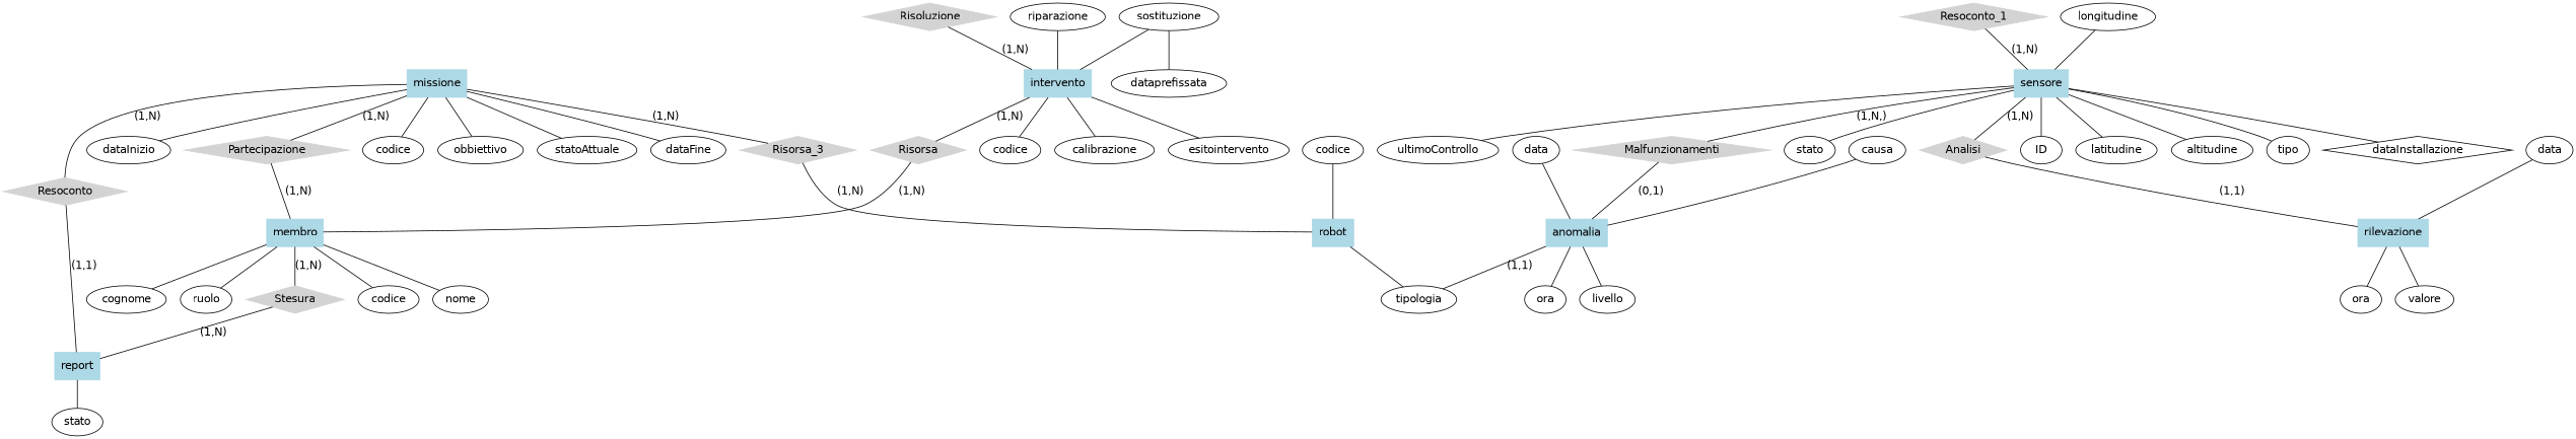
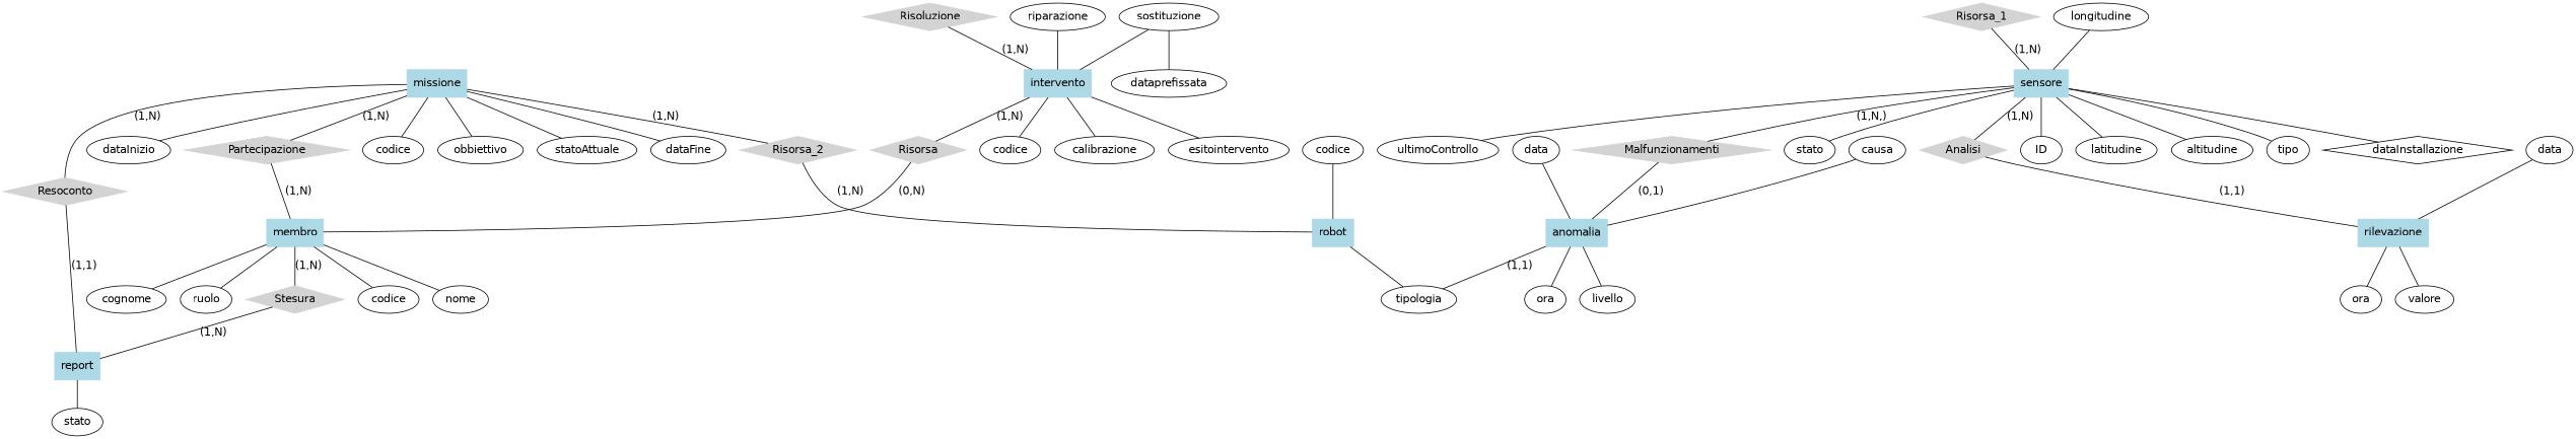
  graph {
    fontname="DejaVu Sans"
    node [fontname="DejaVu Sans"]
    edge [fontname="DejaVu Sans"]
    missione [color=lightblue shape=box style=filled]
    n2 [label=codice]
    n3 [label=obbiettivo]
    n4 [label=statoAttuale]
    n5 [label=dataFine]
    n6 [label=dataInizio]
    Resoconto [color=lightgray shape=diamond style=filled]
    Partecipazione [color=lightgray shape=diamond style=filled]
-   Risorsa_2 [color=lightgray shape=diamond style=filled label=Risorsa_3]
+   Risorsa_2 [color=lightgray shape=diamond style=filled]
    report [color=lightblue shape=box style=filled]
    membro [color=lightblue shape=box style=filled]
-   Risorsa_1 [color=lightgray shape=diamond style=filled label=Resoconto_1]
+   Risorsa_1 [color=lightgray shape=diamond style=filled]
    sensore [color=lightblue shape=box style=filled]
    robot [color=lightblue shape=box style=filled]
    n15 [label=codice]
    n16 [label=nome]
    n17 [label=cognome]
    n18 [label=ruolo]
    Stesura [color=lightgray shape=diamond style=filled]
    n20 [label=ID]
    n21 [label=latitudine]
    n22 [label=altitudine]
    n23 [label=tipo]
    n24 [label=dataInstallazione shape=diamond]
    n25 [label=ultimoControllo]
    n26 [label=stato]
    Analisi [color=lightgray shape=diamond style=filled]
    Malfunzionamenti [color=lightgray shape=diamond style=filled]
    rilevazione [color=lightblue shape=box style=filled]
    anomalia [color=lightblue shape=box style=filled]
    n31 [label=longitudine]
    n32 [label=tipologia]
    n33 [label=codice]
    n34 [label=ora]
    n35 [label=valore]
    n36 [label=data]
    n37 [label=ora]
    n38 [label=livello]
    Risoluzione [color=lightgray shape=diamond style=filled]
    intervento [color=lightblue shape=box style=filled]
    n41 [label=data]
    n42 [label=causa]
    n43 [label=codice]
    n44 [label=calibrazione]
    n45 [label=esitointervento]
    n46 [color=lightgray label=Risorsa shape=diamond style=filled]
    n47 [label=dataprefissata]
    n48 [label=riparazione]
    n49 [label=sostituzione]
    n50 [label=stato]
    missione -- n2
    missione -- n3
    missione -- n4
    missione -- n5
    missione -- n6
    missione -- Resoconto [label="(1,N)"]
    missione -- Partecipazione [label="(1,N)"]
    missione -- Risorsa_2 [label="(1,N)"]
    Resoconto -- report [label="(1,1)"]
    Partecipazione -- membro [label="(1,N)"]
    Risorsa_2 -- robot [label="(1,N)"]
    report -- n50
    membro -- n15
    membro -- n16
    membro -- n17
    membro -- n18
    membro -- Stesura [label="(1,N)"]
    Risorsa_1 -- sensore [label="(1,N)"]
    sensore -- n20
    sensore -- n21
    sensore -- n22
    sensore -- n23
    sensore -- n24
    sensore -- n25
    sensore -- n26
    sensore -- Analisi [label="(1,N)"]
    sensore -- Malfunzionamenti [label="(1,N,)"]
    robot -- n32
    Stesura -- report [label="(1,N)"]
    Analisi -- rilevazione [label="(1,1)"]
    Malfunzionamenti -- anomalia [label="(0,1)"]
    rilevazione -- n34
    rilevazione -- n35
    anomalia -- n32 [label="(1,1)"]
    anomalia -- n37
    anomalia -- n38
    n31 -- sensore
    n33 -- robot
    n36 -- rilevazione
    Risoluzione -- intervento [label="(1,N)"]
    intervento -- n43
    intervento -- n44
    intervento -- n45
    intervento -- n46 [label="(1,N)"]
    n41 -- anomalia
    n42 -- anomalia
-   n46 -- membro [label="(1,N)"]
+   n46 -- membro [label="(0,N)"]
    n48 -- intervento
    n49 -- intervento
    n49 -- n47
  }
